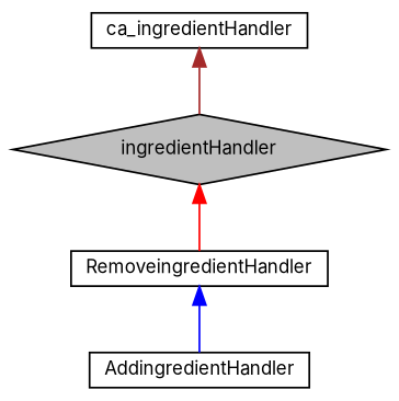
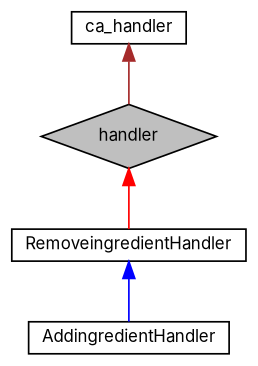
  digraph {
    fontname=Inter
    node [color=black fillcolor=white fontname=Inter fontsize=10 shape=box style=filled]
    edge [dir=back fontname=Inter fontsize=10 labelfontname=Helvetica labelfontsize=10 style=solid]
-   n1 [fillcolor=grey75 fontcolor=black height=0.2 label=ingredientHandler shape=diamond width=0.4]
+   n1 [fillcolor=grey75 fontcolor=black height=0.2 label=handler shape=diamond width=0.4]
    n2 [height=0.2 label=RemoveingredientHandler width=0.4]
    n3 [height=0.2 label=AddingredientHandler width=0.4]
-   n4 [height=0.2 label=ca_ingredientHandler width=0.4]
+   n4 [height=0.2 label=ca_handler width=0.4]
    n1 -> n2 [color=red]
    n2 -> n3 [color=blue]
    n4 -> n1 [color=brown]
  }
